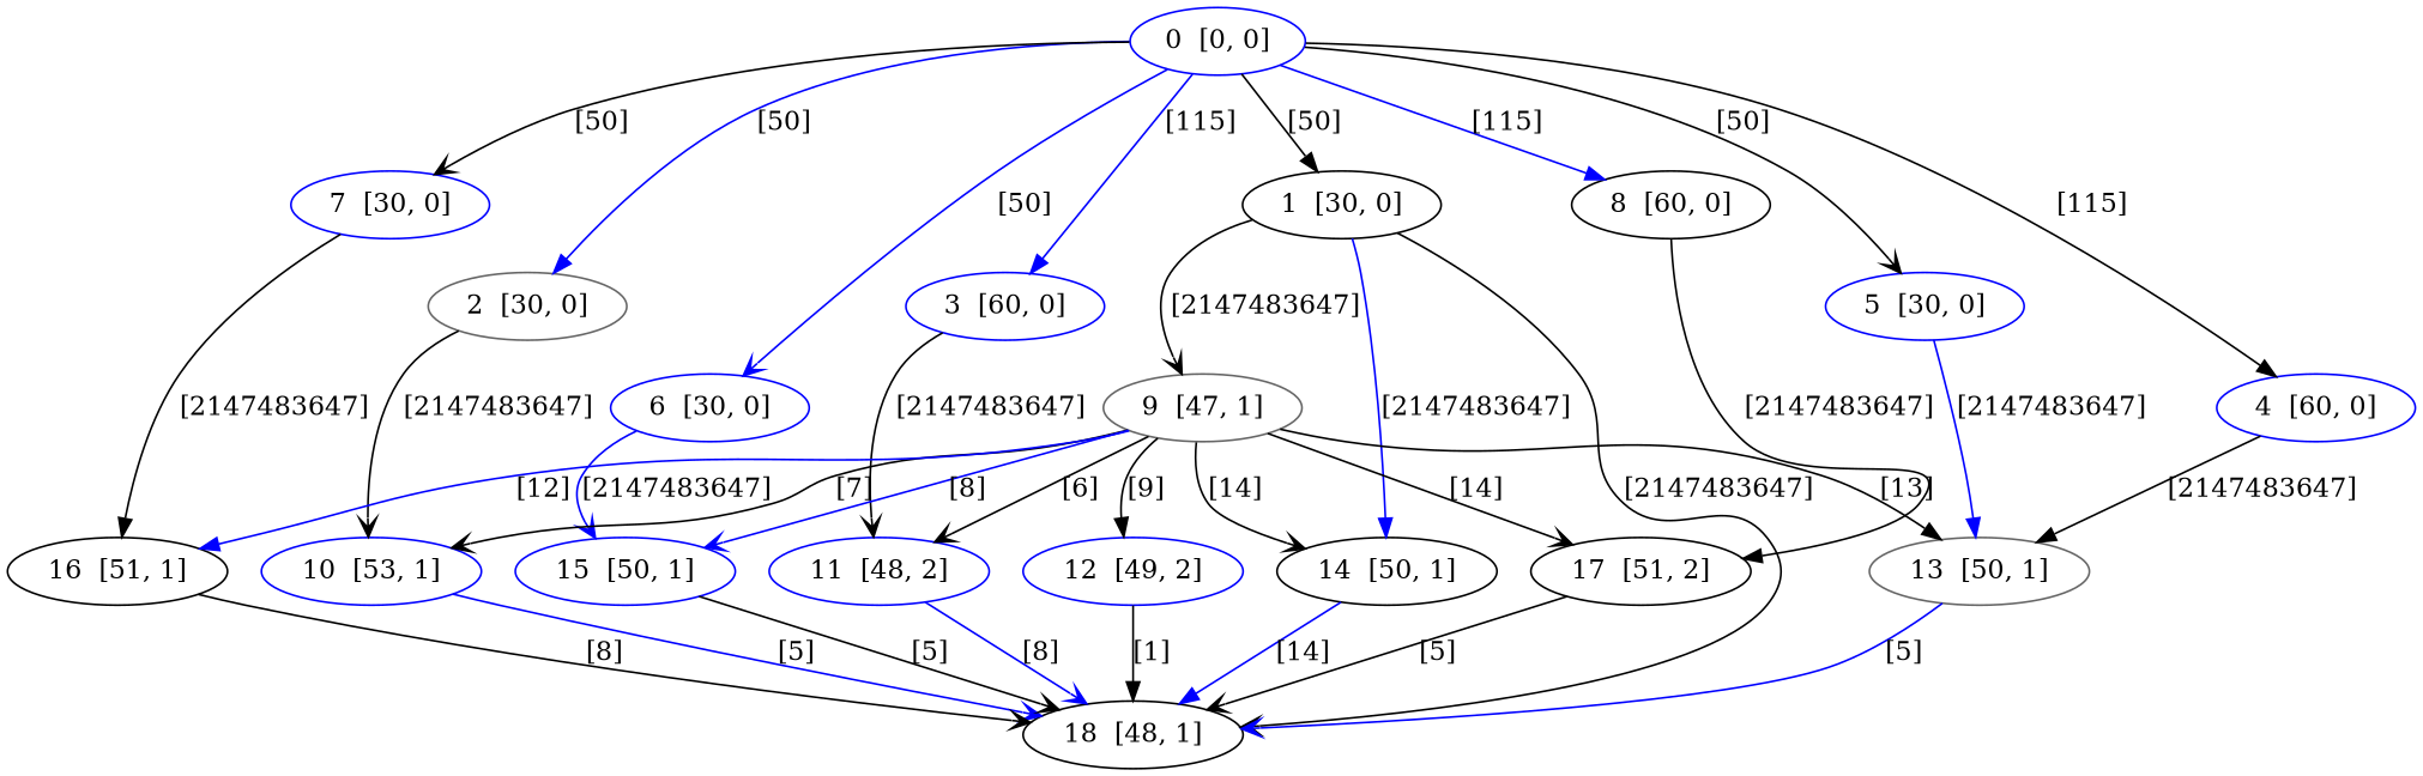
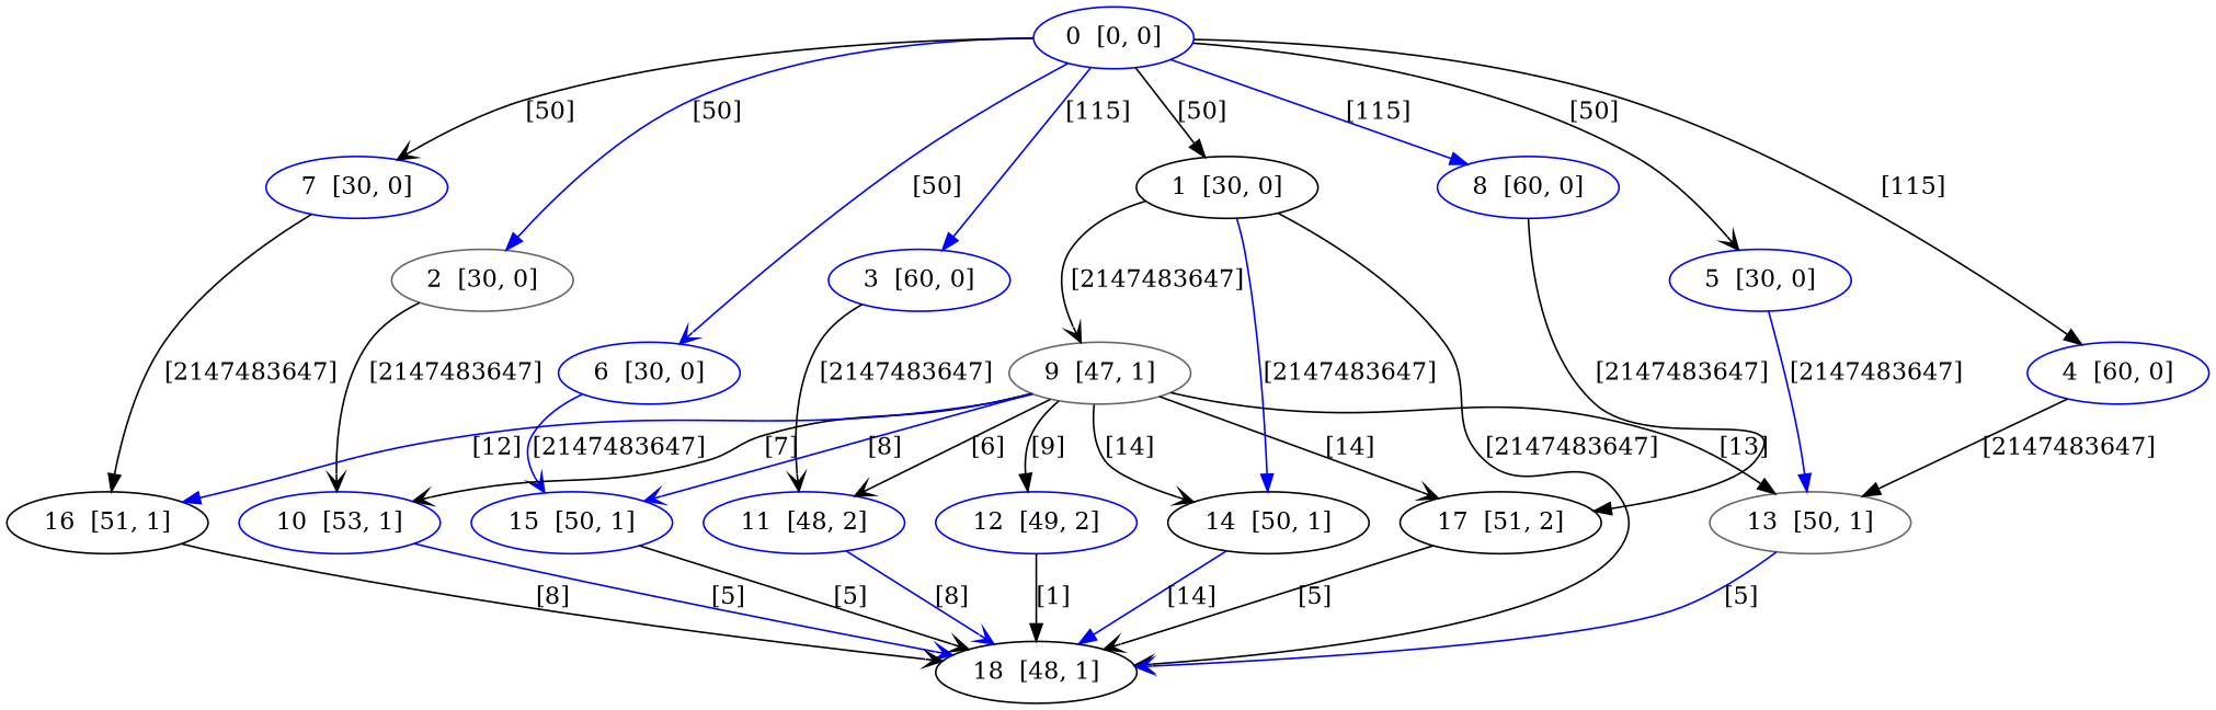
  digraph {
    node [color=blue]
    edge [arrowhead=vee color=black]
    n1 [label="0  [0, 0]"]
    n2 [color=black label="1  [30, 0]"]
    n3 [color=gray40 label="2  [30, 0]"]
    n4 [label="3  [60, 0]"]
    n5 [label="4  [60, 0]"]
    n6 [label="5  [30, 0]"]
    n7 [label="6  [30, 0]"]
    n8 [label="7  [30, 0]"]
-   n9 [color=black label="8  [60, 0]"]
+   n9 [label="8  [60, 0]"]
    n10 [color=gray40 label="9  [47, 1]"]
    n11 [color=black label="14  [50, 1]"]
    n12 [color=black label="18  [48, 1]"]
    n13 [label="10  [53, 1]"]
    n14 [label="11  [48, 2]"]
    n15 [color=gray40 label="13  [50, 1]"]
    n16 [label="15  [50, 1]"]
    n17 [color=black label="16  [51, 1]"]
    n18 [color=black label="17  [51, 2]"]
    n19 [label="12  [49, 2]"]
    n1 -> n2 [arrowhead=normal label="[50]"]
    n1 -> n3 [arrowhead=normal color=blue label="[50]"]
    n1 -> n4 [arrowhead=normal color=blue label="[115]"]
    n1 -> n5 [arrowhead=normal label="[115]"]
    n1 -> n6 [label="[50]"]
    n1 -> n7 [color=blue label="[50]"]
    n1 -> n8 [label="[50]"]
    n1 -> n9 [arrowhead=normal color=blue label="[115]"]
    n2 -> n10 [label="[2147483647]"]
    n2 -> n11 [arrowhead=normal color=blue label="[2147483647]"]
    n2 -> n12 [label="[2147483647]"]
    n3 -> n13 [label="[2147483647]"]
    n4 -> n14 [label="[2147483647]"]
    n5 -> n15 [arrowhead=normal label="[2147483647]"]
    n6 -> n15 [arrowhead=normal color=blue label="[2147483647]"]
    n7 -> n16 [color=blue label="[2147483647]"]
    n8 -> n17 [arrowhead=normal label="[2147483647]"]
    n9 -> n18 [arrowhead=normal label="[2147483647]"]
    n10 -> n11 [label="[14]"]
    n10 -> n13 [label="[7]"]
    n10 -> n14 [label="[6]"]
    n10 -> n15 [arrowhead=normal label="[13]"]
    n10 -> n16 [color=blue label="[8]"]
    n10 -> n17 [arrowhead=normal color=blue label="[12]"]
    n10 -> n18 [label="[14]"]
    n10 -> n19 [arrowhead=normal label="[9]"]
    n11 -> n12 [arrowhead=normal color=blue label="[14]"]
    n13 -> n12 [color=blue label="[5]"]
    n14 -> n12 [color=blue label="[8]"]
    n15 -> n12 [color=blue label="[5]"]
    n16 -> n12 [label="[5]"]
    n17 -> n12 [label="[8]"]
    n18 -> n12 [label="[5]"]
    n19 -> n12 [arrowhead=normal label="[1]"]
  }
